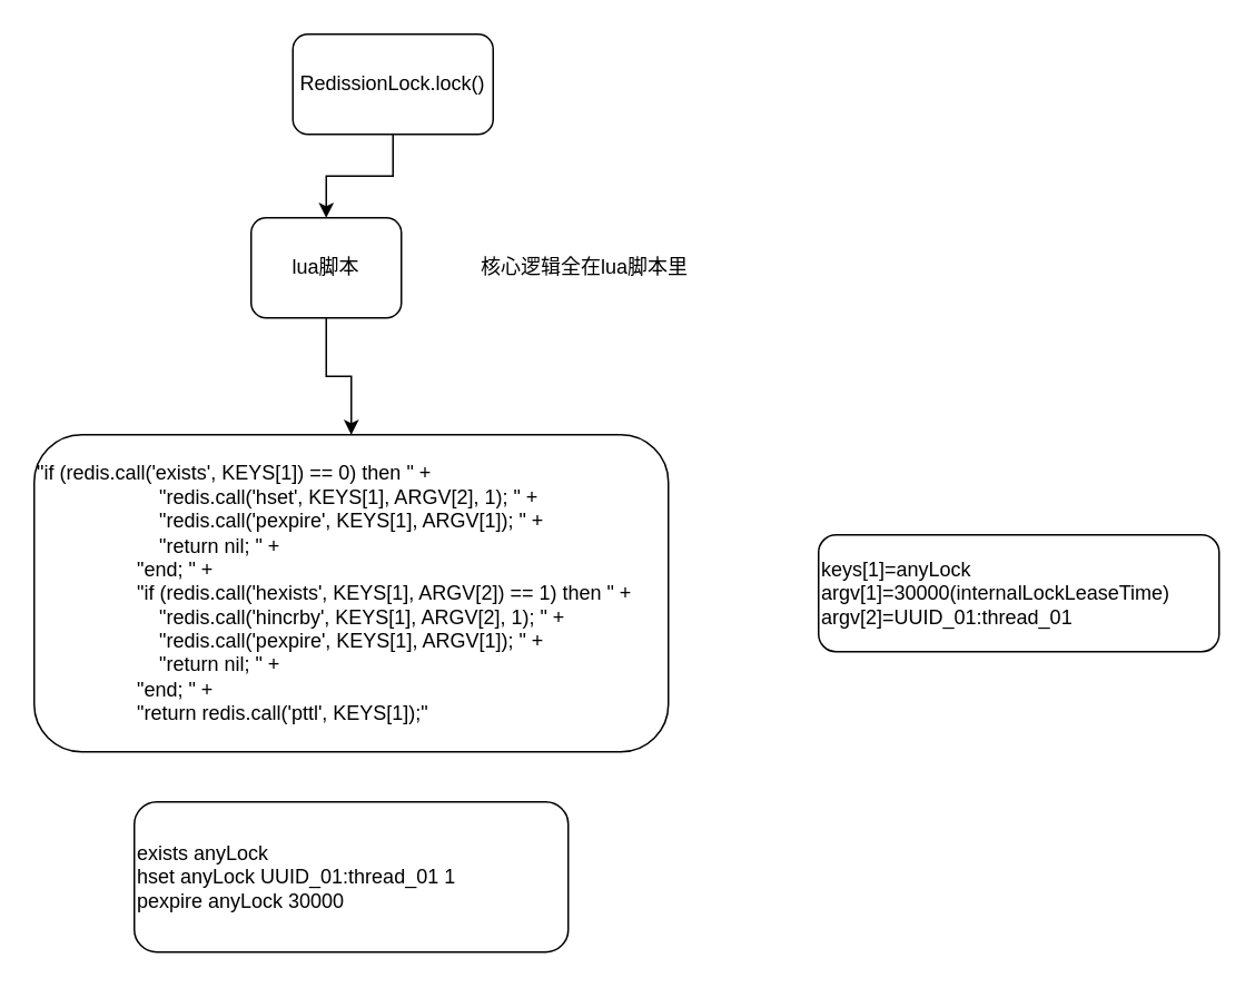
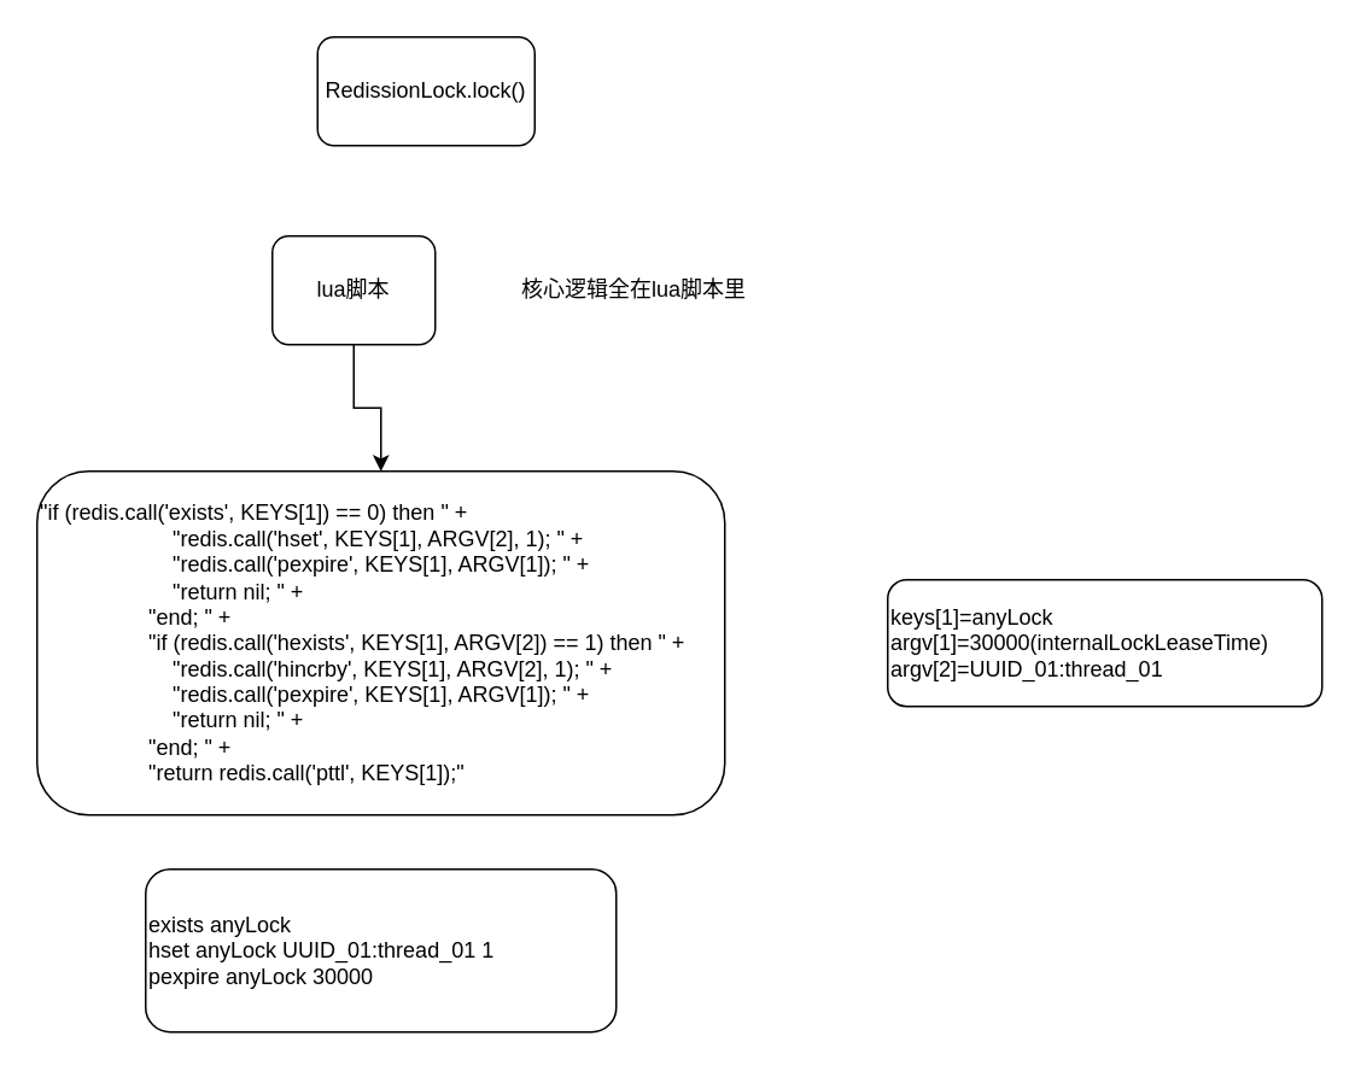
  <mxCell id="0" />
  <mxCell id="1" parent="0" />
- <mxCell id="2" style="edgeStyle=orthogonalEdgeStyle;rounded=0;orthogonalLoop=1;jettySize=auto;html=1;entryX=0.5;entryY=0;entryDx=0;entryDy=0;" edge="1" parent="1" source="3" target="5"><mxGeometry relative="1" as="geometry" /></mxCell>
  <mxCell id="3" value="RedissionLock.lock()" style="rounded=1;whiteSpace=wrap;html=1;" vertex="1" parent="1"><mxGeometry x="175" y="20" width="120" height="60" as="geometry" /></mxCell>
  <mxCell id="4" style="edgeStyle=orthogonalEdgeStyle;rounded=0;orthogonalLoop=1;jettySize=auto;html=1;" edge="1" parent="1" source="5" target="6"><mxGeometry relative="1" as="geometry" /></mxCell>
  <mxCell id="5" value="lua脚本" style="rounded=1;whiteSpace=wrap;html=1;" vertex="1" parent="1"><mxGeometry x="150" y="130" width="90" height="60" as="geometry" /></mxCell>
  <mxCell id="6" value="&lt;div&gt;&quot;if (redis.call('exists', KEYS[1]) == 0) then &quot; +&lt;/div&gt;&lt;div&gt;&amp;nbsp; &amp;nbsp; &amp;nbsp; &amp;nbsp; &amp;nbsp; &amp;nbsp; &amp;nbsp; &amp;nbsp; &amp;nbsp; &amp;nbsp; &amp;nbsp; &quot;redis.call('hset', KEYS[1], ARGV[2], 1); &quot; +&lt;/div&gt;&lt;div&gt;&amp;nbsp; &amp;nbsp; &amp;nbsp; &amp;nbsp; &amp;nbsp; &amp;nbsp; &amp;nbsp; &amp;nbsp; &amp;nbsp; &amp;nbsp; &amp;nbsp; &quot;redis.call('pexpire', KEYS[1], ARGV[1]); &quot; +&lt;/div&gt;&lt;div&gt;&amp;nbsp; &amp;nbsp; &amp;nbsp; &amp;nbsp; &amp;nbsp; &amp;nbsp; &amp;nbsp; &amp;nbsp; &amp;nbsp; &amp;nbsp; &amp;nbsp; &quot;return nil; &quot; +&lt;/div&gt;&lt;div&gt;&amp;nbsp; &amp;nbsp; &amp;nbsp; &amp;nbsp; &amp;nbsp; &amp;nbsp; &amp;nbsp; &amp;nbsp; &amp;nbsp; &quot;end; &quot; +&lt;/div&gt;&lt;div&gt;&amp;nbsp; &amp;nbsp; &amp;nbsp; &amp;nbsp; &amp;nbsp; &amp;nbsp; &amp;nbsp; &amp;nbsp; &amp;nbsp; &quot;if (redis.call('hexists', KEYS[1], ARGV[2]) == 1) then &quot; +&lt;/div&gt;&lt;div&gt;&amp;nbsp; &amp;nbsp; &amp;nbsp; &amp;nbsp; &amp;nbsp; &amp;nbsp; &amp;nbsp; &amp;nbsp; &amp;nbsp; &amp;nbsp; &amp;nbsp; &quot;redis.call('hincrby', KEYS[1], ARGV[2], 1); &quot; +&lt;/div&gt;&lt;div&gt;&amp;nbsp; &amp;nbsp; &amp;nbsp; &amp;nbsp; &amp;nbsp; &amp;nbsp; &amp;nbsp; &amp;nbsp; &amp;nbsp; &amp;nbsp; &amp;nbsp; &quot;redis.call('pexpire', KEYS[1], ARGV[1]); &quot; +&lt;/div&gt;&lt;div&gt;&amp;nbsp; &amp;nbsp; &amp;nbsp; &amp;nbsp; &amp;nbsp; &amp;nbsp; &amp;nbsp; &amp;nbsp; &amp;nbsp; &amp;nbsp; &amp;nbsp; &quot;return nil; &quot; +&lt;/div&gt;&lt;div&gt;&amp;nbsp; &amp;nbsp; &amp;nbsp; &amp;nbsp; &amp;nbsp; &amp;nbsp; &amp;nbsp; &amp;nbsp; &amp;nbsp; &quot;end; &quot; +&lt;/div&gt;&lt;div&gt;&amp;nbsp; &amp;nbsp; &amp;nbsp; &amp;nbsp; &amp;nbsp; &amp;nbsp; &amp;nbsp; &amp;nbsp; &amp;nbsp; &quot;return redis.call('pttl', KEYS[1]);&quot;&lt;/div&gt;" style="rounded=1;whiteSpace=wrap;html=1;align=left;" vertex="1" parent="1"><mxGeometry x="20" y="260" width="380" height="190" as="geometry" /></mxCell>
  <mxCell id="7" value="keys[1]=anyLock&lt;br&gt;argv[1]=30000(internalLockLeaseTime)&lt;br&gt;argv[2]=UUID_01:thread_01" style="rounded=1;whiteSpace=wrap;html=1;align=left;" vertex="1" parent="1"><mxGeometry x="490" y="320" width="240" height="70" as="geometry" /></mxCell>
  <mxCell id="8" value="exists anyLock&lt;br&gt;hset anyLock UUID_01:thread_01 1&lt;br&gt;pexpire anyLock 30000" style="rounded=1;whiteSpace=wrap;html=1;align=left;" vertex="1" parent="1"><mxGeometry x="80" y="480" width="260" height="90" as="geometry" /></mxCell>
  <mxCell id="9" value="核心逻辑全在lua脚本里" style="text;html=1;strokeColor=none;fillColor=none;align=center;verticalAlign=middle;whiteSpace=wrap;rounded=0;" vertex="1" parent="1"><mxGeometry x="270" y="155" width="160" height="10" as="geometry" /></mxCell>
